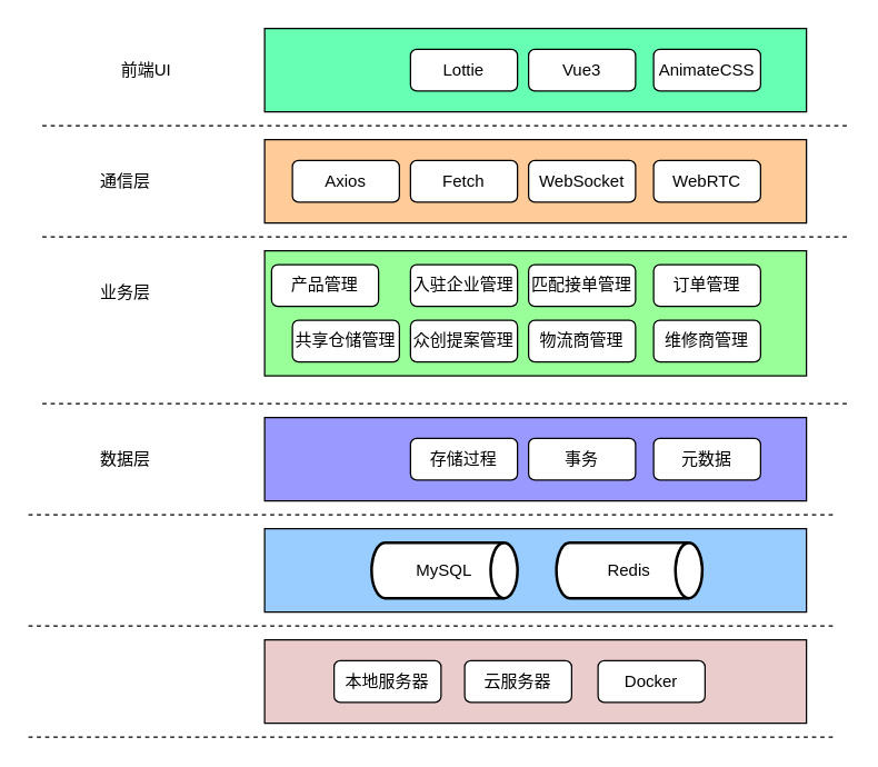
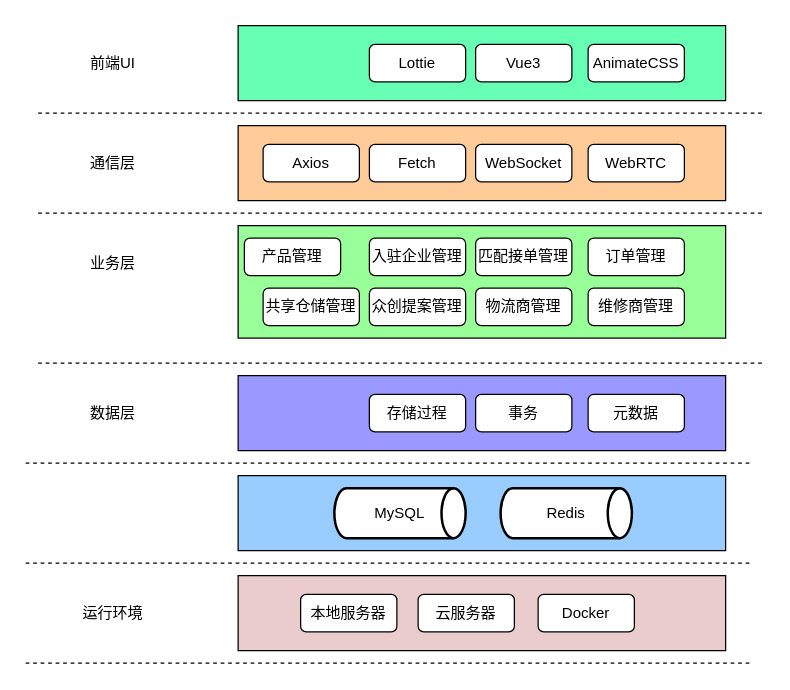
  <mxCell id="0" />
  <mxCell id="1" parent="0" />
  <mxCell id="2" value="" style="rounded=0;whiteSpace=wrap;html=1;fillColor=#66FFB3;" vertex="1" parent="1"><mxGeometry x="190" y="20" width="390" height="60" as="geometry" /></mxCell>
  <mxCell id="3" value="" style="rounded=0;whiteSpace=wrap;html=1;fillColor=#FFCC99;" vertex="1" parent="1"><mxGeometry x="190" y="100" width="390" height="60" as="geometry" /></mxCell>
  <mxCell id="4" value="" style="rounded=0;whiteSpace=wrap;html=1;fillColor=#99FF99;" vertex="1" parent="1"><mxGeometry x="190" y="180" width="390" height="90" as="geometry" /></mxCell>
  <mxCell id="5" value="" style="rounded=0;whiteSpace=wrap;html=1;fillColor=#99CCFF;" vertex="1" parent="1"><mxGeometry x="190" y="380" width="390" height="60" as="geometry" /></mxCell>
  <mxCell id="6" value="" style="rounded=0;whiteSpace=wrap;html=1;fillColor=#9999FF;" vertex="1" parent="1"><mxGeometry x="190" y="300" width="390" height="60" as="geometry" /></mxCell>
  <mxCell id="7" value="" style="endArrow=none;dashed=1;html=1;rounded=0;" edge="1" parent="1"><mxGeometry width="50" height="50" relative="1" as="geometry"><mxPoint x="30" y="90" as="sourcePoint" /><mxPoint x="610" y="90" as="targetPoint" /></mxGeometry></mxCell>
  <mxCell id="8" value="" style="endArrow=none;dashed=1;html=1;rounded=0;" edge="1" parent="1"><mxGeometry width="50" height="50" relative="1" as="geometry"><mxPoint x="30" y="170" as="sourcePoint" /><mxPoint x="610" y="170" as="targetPoint" /></mxGeometry></mxCell>
  <mxCell id="9" value="" style="endArrow=none;dashed=1;html=1;rounded=0;" edge="1" parent="1"><mxGeometry width="50" height="50" relative="1" as="geometry"><mxPoint x="20" y="370" as="sourcePoint" /><mxPoint x="600" y="370" as="targetPoint" /></mxGeometry></mxCell>
  <mxCell id="10" value="" style="endArrow=none;dashed=1;html=1;rounded=0;" edge="1" parent="1"><mxGeometry width="50" height="50" relative="1" as="geometry"><mxPoint x="30" y="290" as="sourcePoint" /><mxPoint x="610" y="290" as="targetPoint" /></mxGeometry></mxCell>
  <mxCell id="11" value="AnimateCSS" style="rounded=1;whiteSpace=wrap;html=1;" vertex="1" parent="1"><mxGeometry x="470" y="35" width="77" height="30" as="geometry" /></mxCell>
  <mxCell id="12" value="Vue3" style="rounded=1;whiteSpace=wrap;html=1;" vertex="1" parent="1"><mxGeometry x="380" y="35" width="77" height="30" as="geometry" /></mxCell>
  <mxCell id="13" value="Lottie" style="rounded=1;whiteSpace=wrap;html=1;" vertex="1" parent="1"><mxGeometry x="295" y="35" width="77" height="30" as="geometry" /></mxCell>
- <mxCell id="14" value="前端UI" style="text;html=1;align=center;verticalAlign=middle;whiteSpace=wrap;rounded=0;" vertex="1" parent="1"><mxGeometry x="75" y="35" width="60" height="30" as="geometry" /></mxCell>
+ <mxCell id="14" value="前端UI" style="text;html=1;align=center;verticalAlign=middle;whiteSpace=wrap;rounded=0;" vertex="1" parent="1"><mxGeometry x="60" y="35" width="60" height="30" as="geometry" /></mxCell>
  <mxCell id="15" value="数据层" style="text;html=1;align=center;verticalAlign=middle;whiteSpace=wrap;rounded=0;" vertex="1" parent="1"><mxGeometry x="60" y="315" width="60" height="30" as="geometry" /></mxCell>
  <mxCell id="16" value="业务层" style="text;html=1;align=center;verticalAlign=middle;whiteSpace=wrap;rounded=0;" vertex="1" parent="1"><mxGeometry x="60" y="195" width="60" height="30" as="geometry" /></mxCell>
  <mxCell id="17" value="通信层" style="text;html=1;align=center;verticalAlign=middle;whiteSpace=wrap;rounded=0;" vertex="1" parent="1"><mxGeometry x="60" y="115" width="60" height="30" as="geometry" /></mxCell>
  <mxCell id="18" value="" style="endArrow=none;dashed=1;html=1;rounded=0;" edge="1" parent="1"><mxGeometry width="50" height="50" relative="1" as="geometry"><mxPoint x="20" y="450" as="sourcePoint" /><mxPoint x="600" y="450" as="targetPoint" /></mxGeometry></mxCell>
  <mxCell id="19" value="" style="rounded=0;whiteSpace=wrap;html=1;fillColor=#EACCCC;" vertex="1" parent="1"><mxGeometry x="190" y="460" width="390" height="60" as="geometry" /></mxCell>
+ <mxCell id="20" value="运行环境" style="text;html=1;align=center;verticalAlign=middle;whiteSpace=wrap;rounded=0;" vertex="1" parent="1"><mxGeometry x="60" y="475" width="60" height="30" as="geometry" /></mxCell>
  <mxCell id="21" value="" style="endArrow=none;dashed=1;html=1;rounded=0;" edge="1" parent="1"><mxGeometry width="50" height="50" relative="1" as="geometry"><mxPoint x="20" y="530" as="sourcePoint" /><mxPoint x="600" y="530" as="targetPoint" /></mxGeometry></mxCell>
  <mxCell id="22" value="Axios" style="rounded=1;whiteSpace=wrap;html=1;" vertex="1" parent="1"><mxGeometry x="210" y="115" width="77" height="30" as="geometry" /></mxCell>
  <mxCell id="23" value="WebRTC" style="rounded=1;whiteSpace=wrap;html=1;" vertex="1" parent="1"><mxGeometry x="470" y="115" width="77" height="30" as="geometry" /></mxCell>
  <mxCell id="24" value="WebSocket" style="rounded=1;whiteSpace=wrap;html=1;" vertex="1" parent="1"><mxGeometry x="380" y="115" width="77" height="30" as="geometry" /></mxCell>
  <mxCell id="25" value="Fetch" style="rounded=1;whiteSpace=wrap;html=1;" vertex="1" parent="1"><mxGeometry x="295" y="115" width="77" height="30" as="geometry" /></mxCell>
  <mxCell id="26" value="产品管理" style="rounded=1;whiteSpace=wrap;html=1;" vertex="1" parent="1"><mxGeometry x="195" y="190" width="77" height="30" as="geometry" /></mxCell>
  <mxCell id="27" value="订单管理" style="rounded=1;whiteSpace=wrap;html=1;" vertex="1" parent="1"><mxGeometry x="470" y="190" width="77" height="30" as="geometry" /></mxCell>
  <mxCell id="28" value="匹配接单管理" style="rounded=1;whiteSpace=wrap;html=1;" vertex="1" parent="1"><mxGeometry x="380" y="190" width="77" height="30" as="geometry" /></mxCell>
  <mxCell id="29" value="入驻企业管理" style="rounded=1;whiteSpace=wrap;html=1;" vertex="1" parent="1"><mxGeometry x="295" y="190" width="77" height="30" as="geometry" /></mxCell>
  <mxCell id="30" value="元数据" style="rounded=1;whiteSpace=wrap;html=1;" vertex="1" parent="1"><mxGeometry x="470" y="315" width="77" height="30" as="geometry" /></mxCell>
  <mxCell id="31" value="事务" style="rounded=1;whiteSpace=wrap;html=1;" vertex="1" parent="1"><mxGeometry x="380" y="315" width="77" height="30" as="geometry" /></mxCell>
  <mxCell id="32" value="存储过程" style="rounded=1;whiteSpace=wrap;html=1;" vertex="1" parent="1"><mxGeometry x="295" y="315" width="77" height="30" as="geometry" /></mxCell>
  <mxCell id="33" value="本地服务器" style="rounded=1;whiteSpace=wrap;html=1;" vertex="1" parent="1"><mxGeometry x="240" y="475" width="77" height="30" as="geometry" /></mxCell>
  <mxCell id="34" value="Docker" style="rounded=1;whiteSpace=wrap;html=1;" vertex="1" parent="1"><mxGeometry x="430" y="475" width="77" height="30" as="geometry" /></mxCell>
  <mxCell id="35" value="云服务器" style="rounded=1;whiteSpace=wrap;html=1;" vertex="1" parent="1"><mxGeometry x="334" y="475" width="77" height="30" as="geometry" /></mxCell>
  <mxCell id="36" value="维修商管理" style="rounded=1;whiteSpace=wrap;html=1;" vertex="1" parent="1"><mxGeometry x="470" y="230" width="77" height="30" as="geometry" /></mxCell>
  <mxCell id="37" value="共享仓储管理" style="rounded=1;whiteSpace=wrap;html=1;" vertex="1" parent="1"><mxGeometry x="210" y="230" width="77" height="30" as="geometry" /></mxCell>
  <mxCell id="38" value="众创提案管理" style="rounded=1;whiteSpace=wrap;html=1;" vertex="1" parent="1"><mxGeometry x="295" y="230" width="77" height="30" as="geometry" /></mxCell>
  <mxCell id="39" value="物流商管理" style="rounded=1;whiteSpace=wrap;html=1;" vertex="1" parent="1"><mxGeometry x="380" y="230" width="77" height="30" as="geometry" /></mxCell>
  <mxCell id="40" value="MySQL" style="strokeWidth=2;html=1;shape=mxgraph.flowchart.direct_data;whiteSpace=wrap;" vertex="1" parent="1"><mxGeometry x="267" y="390" width="105" height="40" as="geometry" /></mxCell>
  <mxCell id="41" value="Redis" style="strokeWidth=2;html=1;shape=mxgraph.flowchart.direct_data;whiteSpace=wrap;" vertex="1" parent="1"><mxGeometry x="400" y="390" width="105" height="40" as="geometry" /></mxCell>
